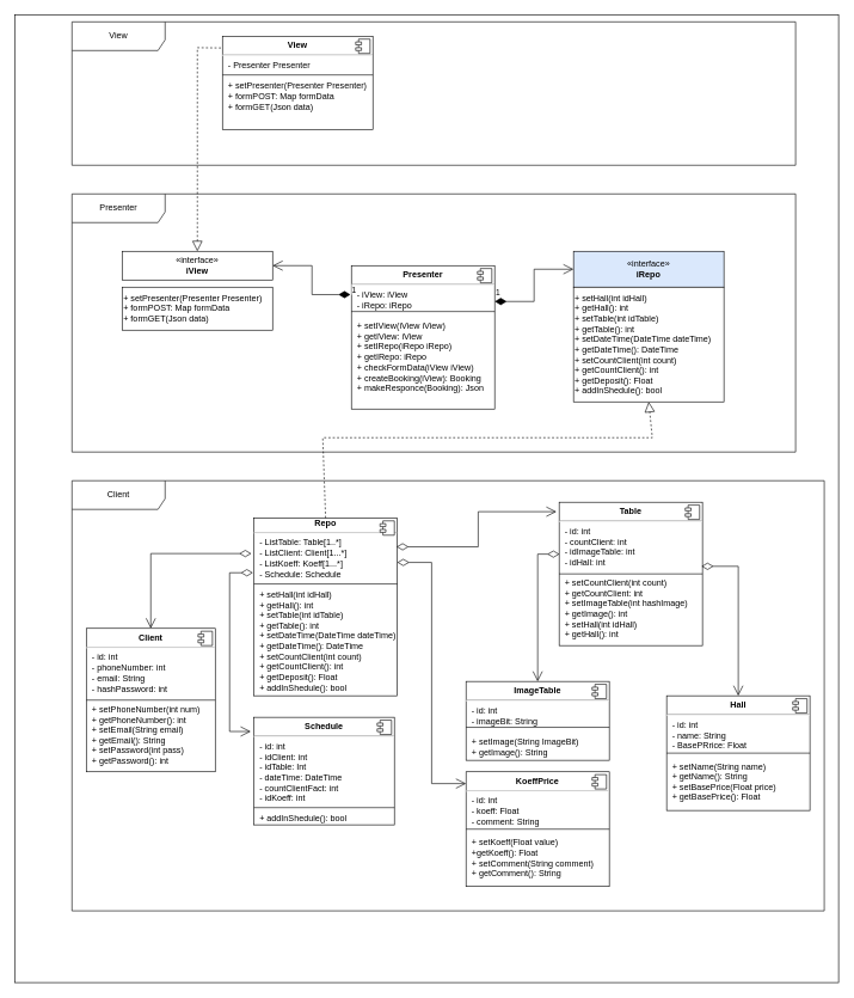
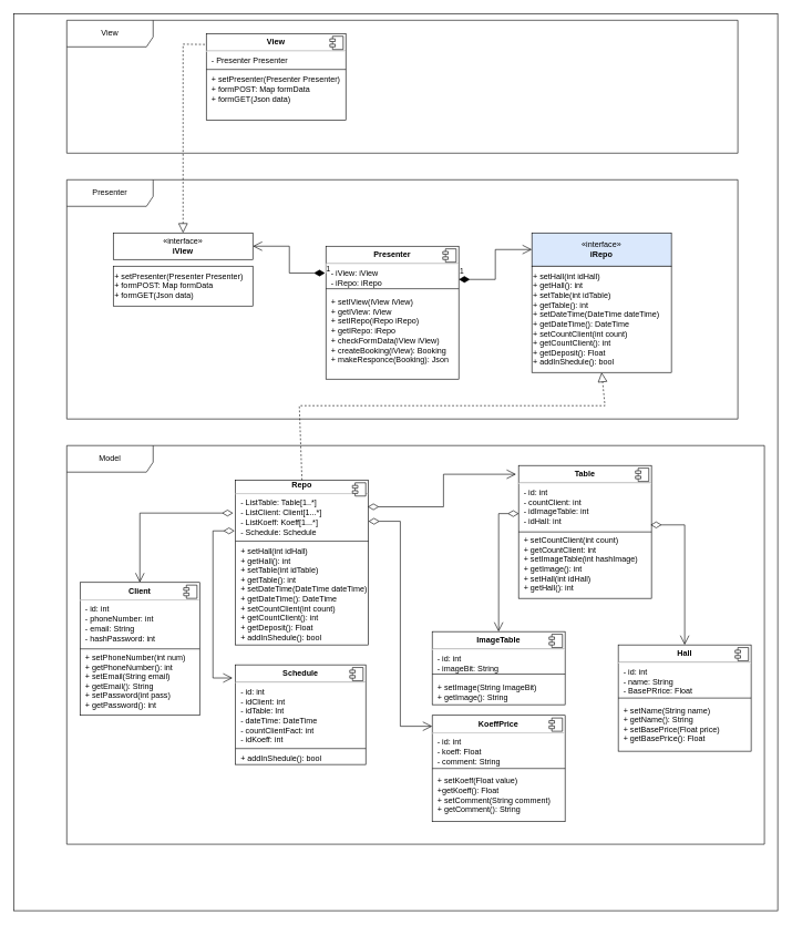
  <mxCell id="0" />
  <mxCell id="1" parent="0" />
  <mxCell id="2" value="" style="rounded=0;whiteSpace=wrap;html=1;" parent="1" vertex="1"><mxGeometry x="20" y="20" width="1150" height="1350" as="geometry" /></mxCell>
  <mxCell id="3" value="&lt;p style=&quot;margin:0px;margin-top:6px;text-align:center;&quot;&gt;&lt;b&gt;View&lt;/b&gt;&lt;/p&gt;&lt;hr&gt;&lt;p style=&quot;margin:0px;margin-left:8px;&quot;&gt;- Presenter Presenter&lt;/p&gt;&lt;p style=&quot;margin:0px;margin-left:8px;&quot;&gt;&lt;br&gt;&lt;/p&gt;&lt;p style=&quot;margin:0px;margin-left:8px;&quot;&gt;+ setPresenter(Presenter Presenter)&lt;/p&gt;&lt;p style=&quot;margin:0px;margin-left:8px;&quot;&gt;+ formPOST: Map formData&lt;/p&gt;&lt;p style=&quot;margin:0px;margin-left:8px;&quot;&gt;+ formGET(Json data)&lt;/p&gt;" style="align=left;overflow=fill;html=1;dropTarget=0;whiteSpace=wrap;" parent="1" vertex="1"><mxGeometry x="310" y="50" width="210" height="130" as="geometry" /></mxCell>
  <mxCell id="4" value="" style="shape=component;jettyWidth=8;jettyHeight=4;" parent="3" vertex="1"><mxGeometry x="1" width="20" height="20" relative="1" as="geometry"><mxPoint x="-24" y="4" as="offset" /></mxGeometry></mxCell>
  <mxCell id="5" value="View" style="shape=umlFrame;whiteSpace=wrap;html=1;pointerEvents=0;width=130;height=40;" parent="1" vertex="1"><mxGeometry x="100" y="30" width="1010" height="200" as="geometry" /></mxCell>
  <mxCell id="6" value="Presenter" style="shape=umlFrame;whiteSpace=wrap;html=1;pointerEvents=0;width=130;height=40;" parent="1" vertex="1"><mxGeometry x="100" y="270" width="1010" height="360" as="geometry" /></mxCell>
- <mxCell id="7" value="Client" style="shape=umlFrame;whiteSpace=wrap;html=1;pointerEvents=0;width=130;height=40;" parent="1" vertex="1"><mxGeometry x="100" y="670" width="1050" height="600" as="geometry" /></mxCell>
+ <mxCell id="7" value="Model" style="shape=umlFrame;whiteSpace=wrap;html=1;pointerEvents=0;width=130;height=40;" parent="1" vertex="1"><mxGeometry x="100" y="670" width="1050" height="600" as="geometry" /></mxCell>
  <mxCell id="8" value="&lt;p style=&quot;margin:0px;margin-top:6px;text-align:center;&quot;&gt;&lt;b&gt;Presenter&lt;/b&gt;&lt;/p&gt;&lt;hr&gt;&lt;p style=&quot;margin:0px;margin-left:8px;&quot;&gt;- iView: iView&lt;br&gt;&lt;/p&gt;&lt;p style=&quot;margin:0px;margin-left:8px;&quot;&gt;- iRepo: iRepo&lt;/p&gt;&lt;p style=&quot;margin:0px;margin-left:8px;&quot;&gt;&lt;br&gt;&lt;/p&gt;&lt;p style=&quot;margin:0px;margin-left:8px;&quot;&gt;+ setIView(iView iView)&lt;/p&gt;&lt;p style=&quot;margin:0px;margin-left:8px;&quot;&gt;+ getIView: iView&lt;/p&gt;&lt;p style=&quot;margin:0px;margin-left:8px;&quot;&gt;+ setIRepo(iRepo iRepo)&lt;/p&gt;&lt;p style=&quot;margin:0px;margin-left:8px;&quot;&gt;+ getIRepo: iRepo&lt;/p&gt;&lt;p style=&quot;margin:0px;margin-left:8px;&quot;&gt;+ checkFormData(iView iView)&lt;/p&gt;&lt;p style=&quot;margin:0px;margin-left:8px;&quot;&gt;+ createBooking(iView): Booking&lt;/p&gt;&lt;p style=&quot;margin:0px;margin-left:8px;&quot;&gt;+ makeResponce(Booking): Json&lt;/p&gt;" style="align=left;overflow=fill;html=1;dropTarget=0;whiteSpace=wrap;" parent="1" vertex="1"><mxGeometry x="490" y="370" width="200" height="200" as="geometry" /></mxCell>
  <mxCell id="9" value="" style="shape=component;jettyWidth=8;jettyHeight=4;" parent="8" vertex="1"><mxGeometry x="1" width="20" height="20" relative="1" as="geometry"><mxPoint x="-24" y="4" as="offset" /></mxGeometry></mxCell>
  <mxCell id="10" value="&lt;div style=&quot;text-align: center;&quot;&gt;&lt;b&gt;Repo&lt;/b&gt;&lt;/div&gt;&lt;hr&gt;&lt;p style=&quot;margin:0px;margin-left:8px;&quot;&gt;- ListTable: Table[1..*]&lt;br&gt;&lt;/p&gt;&lt;p style=&quot;margin:0px;margin-left:8px;&quot;&gt;- ListClient: Client[1...*]&lt;/p&gt;&lt;p style=&quot;margin:0px;margin-left:8px;&quot;&gt;- ListKoeff: Koeff[1...*]&lt;/p&gt;&lt;p style=&quot;margin:0px;margin-left:8px;&quot;&gt;- Schedule: Schedule&lt;/p&gt;&lt;p style=&quot;margin:0px;margin-left:8px;&quot;&gt;&lt;br&gt;&lt;/p&gt;&lt;p style=&quot;margin:0px;margin-left:8px;&quot;&gt;+ setHall(int idHall)&lt;/p&gt;&lt;p style=&quot;margin:0px;margin-left:8px;&quot;&gt;+ getHall(): int&lt;/p&gt;&lt;p style=&quot;margin:0px;margin-left:8px;&quot;&gt;+ setTable(int idTable)&lt;/p&gt;&lt;p style=&quot;margin:0px;margin-left:8px;&quot;&gt;+ getTable(): int&lt;/p&gt;&lt;p style=&quot;margin:0px;margin-left:8px;&quot;&gt;+ setDateTime(DateTime dateTime)&lt;/p&gt;&lt;p style=&quot;margin:0px;margin-left:8px;&quot;&gt;+ getDateTime(): DateTime&lt;/p&gt;&lt;p style=&quot;margin:0px;margin-left:8px;&quot;&gt;+ setCountClient(int count)&lt;/p&gt;&lt;p style=&quot;margin:0px;margin-left:8px;&quot;&gt;+ getCountClient(): int&lt;/p&gt;&lt;p style=&quot;margin:0px;margin-left:8px;&quot;&gt;+ getDeposit(): Float&lt;/p&gt;&lt;p style=&quot;margin:0px;margin-left:8px;&quot;&gt;+ addInShedule(): bool&lt;/p&gt;" style="align=left;overflow=fill;html=1;dropTarget=0;whiteSpace=wrap;" parent="1" vertex="1"><mxGeometry x="354" y="722" width="200" height="248" as="geometry" /></mxCell>
  <mxCell id="11" value="" style="shape=component;jettyWidth=8;jettyHeight=4;" parent="10" vertex="1"><mxGeometry x="1" width="20" height="20" relative="1" as="geometry"><mxPoint x="-24" y="4" as="offset" /></mxGeometry></mxCell>
  <mxCell id="12" value="«interface»&lt;br&gt;&lt;b&gt;iView&lt;/b&gt;" style="html=1;whiteSpace=wrap;" parent="1" vertex="1"><mxGeometry x="170" y="350" width="210" height="40" as="geometry" /></mxCell>
  <mxCell id="13" value="" style="endArrow=block;dashed=1;endFill=0;endSize=12;html=1;rounded=0;entryX=0.5;entryY=0;entryDx=0;entryDy=0;exitX=-0.01;exitY=0.126;exitDx=0;exitDy=0;exitPerimeter=0;" parent="1" source="3" target="12" edge="1"><mxGeometry width="160" relative="1" as="geometry"><mxPoint x="320" y="520" as="sourcePoint" /><mxPoint x="480" y="520" as="targetPoint" /><Array as="points"><mxPoint x="275" y="66" /><mxPoint x="275" y="115" /></Array></mxGeometry></mxCell>
  <mxCell id="14" value="" style="endArrow=block;dashed=1;endFill=0;endSize=12;html=1;rounded=0;exitX=0.5;exitY=0;exitDx=0;exitDy=0;entryX=0.5;entryY=1;entryDx=0;entryDy=0;" parent="1" source="10" target="37" edge="1"><mxGeometry width="160" relative="1" as="geometry"><mxPoint x="320" y="520" as="sourcePoint" /><mxPoint x="275" y="600" as="targetPoint" /><Array as="points"><mxPoint x="450" y="610" /><mxPoint x="910" y="610" /></Array></mxGeometry></mxCell>
  <mxCell id="15" value="&lt;p style=&quot;margin:0px;margin-top:6px;text-align:center;&quot;&gt;&lt;b&gt;Client&lt;/b&gt;&lt;br&gt;&lt;/p&gt;&lt;hr&gt;&lt;p style=&quot;margin:0px;margin-left:8px;&quot;&gt;- id: int&lt;br&gt;-&amp;nbsp;phoneNumber: int&lt;/p&gt;&lt;p style=&quot;margin:0px;margin-left:8px;&quot;&gt;-&amp;nbsp;email: String&lt;/p&gt;&lt;p style=&quot;margin:0px;margin-left:8px;&quot;&gt;-&amp;nbsp;hashPassword: int&lt;/p&gt;&lt;p style=&quot;margin:0px;margin-left:8px;&quot;&gt;&lt;br&gt;&lt;/p&gt;&lt;p style=&quot;margin:0px;margin-left:8px;&quot;&gt;+ setPhoneNumber(int num)&lt;/p&gt;&lt;p style=&quot;margin:0px;margin-left:8px;&quot;&gt;+ getPhoneNumber(): int&lt;/p&gt;&lt;p style=&quot;margin:0px;margin-left:8px;&quot;&gt;+ setEmail(String email)&lt;/p&gt;&lt;p style=&quot;margin:0px;margin-left:8px;&quot;&gt;+ getEmail(): String&lt;/p&gt;&lt;p style=&quot;margin:0px;margin-left:8px;&quot;&gt;+ setPassword(int pass)&lt;/p&gt;&lt;p style=&quot;margin:0px;margin-left:8px;&quot;&gt;+ getPassword(): int&lt;/p&gt;" style="align=left;overflow=fill;html=1;dropTarget=0;whiteSpace=wrap;" parent="1" vertex="1"><mxGeometry x="120" y="876" width="180" height="200" as="geometry" /></mxCell>
  <mxCell id="16" value="" style="shape=component;jettyWidth=8;jettyHeight=4;" parent="15" vertex="1"><mxGeometry x="1" width="20" height="20" relative="1" as="geometry"><mxPoint x="-24" y="4" as="offset" /></mxGeometry></mxCell>
  <mxCell id="17" value="&lt;p style=&quot;margin:0px;margin-top:6px;text-align:center;&quot;&gt;&lt;b&gt;ImageTable&lt;/b&gt;&lt;br&gt;&lt;/p&gt;&lt;hr&gt;&lt;p style=&quot;margin:0px;margin-left:8px;&quot;&gt;- id: int&lt;br&gt;-&amp;nbsp;imageBit: String&lt;/p&gt;&lt;p style=&quot;margin:0px;margin-left:8px;&quot;&gt;&lt;br&gt;&lt;/p&gt;&lt;p style=&quot;margin:0px;margin-left:8px;&quot;&gt;+ setImage(String ImageBit)&lt;/p&gt;&lt;p style=&quot;margin:0px;margin-left:8px;&quot;&gt;+ getImage(): String&lt;/p&gt;" style="align=left;overflow=fill;html=1;dropTarget=0;whiteSpace=wrap;" parent="1" vertex="1"><mxGeometry x="650" y="950" width="200" height="110" as="geometry" /></mxCell>
  <mxCell id="18" value="" style="shape=component;jettyWidth=8;jettyHeight=4;" parent="17" vertex="1"><mxGeometry x="1" width="20" height="20" relative="1" as="geometry"><mxPoint x="-24" y="4" as="offset" /></mxGeometry></mxCell>
  <mxCell id="19" value="" style="line;strokeWidth=1;fillColor=none;align=left;verticalAlign=middle;spacingTop=-1;spacingLeft=3;spacingRight=3;rotatable=0;labelPosition=right;points=[];portConstraint=eastwest;strokeColor=inherit;" parent="1" vertex="1"><mxGeometry x="650" y="1010" width="200" height="8" as="geometry" /></mxCell>
  <mxCell id="20" value="&lt;p style=&quot;margin:0px;margin-top:6px;text-align:center;&quot;&gt;&lt;b&gt;KoeffPrice&lt;/b&gt;&lt;br&gt;&lt;/p&gt;&lt;hr&gt;&lt;p style=&quot;margin:0px;margin-left:8px;&quot;&gt;- id: int&lt;br&gt;-&amp;nbsp;koeff: Float&lt;/p&gt;&lt;p style=&quot;margin:0px;margin-left:8px;&quot;&gt;-&amp;nbsp;comment: String&lt;/p&gt;&lt;p style=&quot;margin:0px;margin-left:8px;&quot;&gt;&lt;br&gt;&lt;/p&gt;&lt;p style=&quot;margin:0px;margin-left:8px;&quot;&gt;+ setKoeff(Float value)&lt;/p&gt;&lt;p style=&quot;margin:0px;margin-left:8px;&quot;&gt;+getKoeff(): Float&lt;/p&gt;&lt;p style=&quot;margin:0px;margin-left:8px;&quot;&gt;+ setComment(String comment)&lt;/p&gt;&lt;p style=&quot;margin:0px;margin-left:8px;&quot;&gt;+ getComment(): String&lt;/p&gt;" style="align=left;overflow=fill;html=1;dropTarget=0;whiteSpace=wrap;" parent="1" vertex="1"><mxGeometry x="650" y="1076" width="200" height="160" as="geometry" /></mxCell>
  <mxCell id="21" value="" style="shape=component;jettyWidth=8;jettyHeight=4;" parent="20" vertex="1"><mxGeometry x="1" width="20" height="20" relative="1" as="geometry"><mxPoint x="-24" y="4" as="offset" /></mxGeometry></mxCell>
  <mxCell id="22" value="" style="line;strokeWidth=1;fillColor=none;align=left;verticalAlign=middle;spacingTop=-1;spacingLeft=3;spacingRight=3;rotatable=0;labelPosition=right;points=[];portConstraint=eastwest;strokeColor=inherit;" parent="1" vertex="1"><mxGeometry x="650" y="1152" width="200" height="8" as="geometry" /></mxCell>
  <mxCell id="23" value="&lt;p style=&quot;margin:0px;margin-top:6px;text-align:center;&quot;&gt;&lt;b&gt;Hall&lt;/b&gt;&lt;br&gt;&lt;/p&gt;&lt;hr&gt;&lt;p style=&quot;margin:0px;margin-left:8px;&quot;&gt;- id: int&lt;br&gt;-&amp;nbsp;name: String&lt;/p&gt;&lt;p style=&quot;margin:0px;margin-left:8px;&quot;&gt;- BasePRrice: Float&lt;/p&gt;&lt;p style=&quot;margin:0px;margin-left:8px;&quot;&gt;&lt;br&gt;&lt;/p&gt;&lt;p style=&quot;margin:0px;margin-left:8px;&quot;&gt;&lt;span style=&quot;background-color: initial;&quot;&gt;+ setName(String name)&lt;/span&gt;&lt;br&gt;&lt;/p&gt;&lt;p style=&quot;margin:0px;margin-left:8px;&quot;&gt;+ getName(): String&lt;/p&gt;&lt;p style=&quot;margin:0px;margin-left:8px;&quot;&gt;+ setBasePrice(Float price)&lt;/p&gt;&lt;p style=&quot;margin:0px;margin-left:8px;&quot;&gt;+ getBasePrice(): Float&lt;/p&gt;&lt;p style=&quot;margin:0px;margin-left:8px;&quot;&gt;&lt;br&gt;&lt;/p&gt;" style="align=left;overflow=fill;html=1;dropTarget=0;whiteSpace=wrap;" parent="1" vertex="1"><mxGeometry x="930" y="970" width="200" height="160" as="geometry" /></mxCell>
  <mxCell id="24" value="" style="shape=component;jettyWidth=8;jettyHeight=4;" parent="23" vertex="1"><mxGeometry x="1" width="20" height="20" relative="1" as="geometry"><mxPoint x="-24" y="4" as="offset" /></mxGeometry></mxCell>
  <mxCell id="25" value="" style="line;strokeWidth=1;fillColor=none;align=left;verticalAlign=middle;spacingTop=-1;spacingLeft=3;spacingRight=3;rotatable=0;labelPosition=right;points=[];portConstraint=eastwest;strokeColor=inherit;" parent="1" vertex="1"><mxGeometry x="930" y="1046" width="200" height="8" as="geometry" /></mxCell>
  <mxCell id="26" value="&lt;p style=&quot;margin:0px;margin-top:6px;text-align:center;&quot;&gt;&lt;b&gt;Table&lt;/b&gt;&lt;br&gt;&lt;/p&gt;&lt;hr&gt;&lt;p style=&quot;margin:0px;margin-left:8px;&quot;&gt;- id: int&lt;br&gt;-&amp;nbsp;countClient: int&lt;/p&gt;&lt;p style=&quot;margin:0px;margin-left:8px;&quot;&gt;- idImageTable: int&lt;/p&gt;&lt;p style=&quot;margin:0px;margin-left:8px;&quot;&gt;-&amp;nbsp;idHall: int&lt;/p&gt;&lt;p style=&quot;margin:0px;margin-left:8px;&quot;&gt;&lt;br&gt;&lt;/p&gt;&lt;p style=&quot;margin:0px;margin-left:8px;&quot;&gt;+ setCountClient(int count)&lt;/p&gt;&lt;p style=&quot;margin:0px;margin-left:8px;&quot;&gt;+ getCountClient: int&lt;/p&gt;&lt;p style=&quot;margin:0px;margin-left:8px;&quot;&gt;+ setImageTable(int hashImage)&lt;/p&gt;&lt;p style=&quot;margin:0px;margin-left:8px;&quot;&gt;+ getImage(): int&lt;/p&gt;&lt;p style=&quot;margin:0px;margin-left:8px;&quot;&gt;+ setHall(int idHall)&lt;/p&gt;&lt;p style=&quot;margin:0px;margin-left:8px;&quot;&gt;+ getHall(): int&lt;/p&gt;" style="align=left;overflow=fill;html=1;dropTarget=0;whiteSpace=wrap;" parent="1" vertex="1"><mxGeometry x="780" y="700" width="200" height="200" as="geometry" /></mxCell>
  <mxCell id="27" value="" style="shape=component;jettyWidth=8;jettyHeight=4;" parent="26" vertex="1"><mxGeometry x="1" width="20" height="20" relative="1" as="geometry"><mxPoint x="-24" y="4" as="offset" /></mxGeometry></mxCell>
  <mxCell id="28" value="" style="line;strokeWidth=1;fillColor=none;align=left;verticalAlign=middle;spacingTop=-1;spacingLeft=3;spacingRight=3;rotatable=0;labelPosition=right;points=[];portConstraint=eastwest;strokeColor=inherit;" parent="1" vertex="1"><mxGeometry x="780" y="796" width="200" height="8" as="geometry" /></mxCell>
  <mxCell id="29" value="" style="line;strokeWidth=1;fillColor=none;align=left;verticalAlign=middle;spacingTop=-1;spacingLeft=3;spacingRight=3;rotatable=0;labelPosition=right;points=[];portConstraint=eastwest;strokeColor=inherit;" parent="1" vertex="1"><mxGeometry x="354" y="810" width="200" height="8" as="geometry" /></mxCell>
  <mxCell id="30" value="" style="endArrow=open;html=1;endSize=12;startArrow=diamondThin;startSize=14;startFill=0;edgeStyle=orthogonalEdgeStyle;align=left;verticalAlign=bottom;rounded=0;exitX=0.995;exitY=0.162;exitDx=0;exitDy=0;exitPerimeter=0;entryX=-0.019;entryY=0.066;entryDx=0;entryDy=0;entryPerimeter=0;" parent="1" source="10" target="26" edge="1"><mxGeometry x="-1" y="3" relative="1" as="geometry"><mxPoint x="490" y="880" as="sourcePoint" /><mxPoint x="650" y="880" as="targetPoint" /></mxGeometry></mxCell>
  <mxCell id="31" value="" style="line;strokeWidth=1;fillColor=none;align=left;verticalAlign=middle;spacingTop=-1;spacingLeft=3;spacingRight=3;rotatable=0;labelPosition=right;points=[];portConstraint=eastwest;strokeColor=inherit;" parent="1" vertex="1"><mxGeometry x="490" y="430" width="200" height="8" as="geometry" /></mxCell>
  <mxCell id="32" value="" style="line;strokeWidth=1;fillColor=none;align=left;verticalAlign=middle;spacingTop=-1;spacingLeft=3;spacingRight=3;rotatable=0;labelPosition=right;points=[];portConstraint=eastwest;strokeColor=inherit;" vertex="1" parent="1"><mxGeometry x="120" y="972" width="180" height="8" as="geometry" /></mxCell>
  <mxCell id="33" value="+ setPresenter(Presenter Presenter)&lt;br&gt;&lt;div&gt;+ formPOST: Map formData&lt;/div&gt;&lt;div&gt;+ formGET(Json data)&lt;/div&gt;" style="rounded=0;whiteSpace=wrap;html=1;align=left;" vertex="1" parent="1"><mxGeometry x="170" y="400" width="210" height="60" as="geometry" /></mxCell>
  <mxCell id="34" value="" style="line;strokeWidth=1;fillColor=none;align=left;verticalAlign=middle;spacingTop=-1;spacingLeft=3;spacingRight=3;rotatable=0;labelPosition=right;points=[];portConstraint=eastwest;strokeColor=inherit;" vertex="1" parent="1"><mxGeometry x="310" y="100" width="210" height="8" as="geometry" /></mxCell>
  <mxCell id="35" value="1" style="endArrow=open;html=1;endSize=12;startArrow=diamondThin;startSize=14;startFill=1;edgeStyle=orthogonalEdgeStyle;align=left;verticalAlign=bottom;rounded=0;exitX=-0.006;exitY=0.202;exitDx=0;exitDy=0;exitPerimeter=0;entryX=1;entryY=0.5;entryDx=0;entryDy=0;" edge="1" parent="1" source="8" target="12"><mxGeometry x="-1" y="3" relative="1" as="geometry"><mxPoint x="530" y="200" as="sourcePoint" /><mxPoint x="690" y="200" as="targetPoint" /></mxGeometry></mxCell>
  <mxCell id="36" value="«interface»&lt;br&gt;&lt;b&gt;iRepo&lt;/b&gt;" style="html=1;whiteSpace=wrap;fillColor=#dae8fc;" vertex="1" parent="1"><mxGeometry x="800" y="350" width="210" height="50" as="geometry" /></mxCell>
  <mxCell id="37" value="+ setHall(int idHall)&lt;br&gt;+ getHall(): int&lt;br&gt;+ setTable(int idTable)&lt;br&gt;+ getTable(): int&lt;br&gt;+ setDateTime(DateTime dateTime)&lt;br&gt;+ getDateTime(): DateTime&lt;br&gt;+ setCountClient(int count)&lt;br&gt;+ getCountClient(): int&lt;br&gt;+ getDeposit(): Float&lt;br&gt;+ addInShedule(): bool" style="rounded=0;whiteSpace=wrap;html=1;align=left;" vertex="1" parent="1"><mxGeometry x="800" y="400" width="210" height="160" as="geometry" /></mxCell>
  <mxCell id="38" value="1" style="endArrow=open;html=1;endSize=12;startArrow=diamondThin;startSize=14;startFill=1;edgeStyle=orthogonalEdgeStyle;align=left;verticalAlign=bottom;rounded=0;exitX=1;exitY=0.25;exitDx=0;exitDy=0;entryX=0;entryY=0.5;entryDx=0;entryDy=0;" edge="1" parent="1" source="8" target="36"><mxGeometry x="-1" y="3" relative="1" as="geometry"><mxPoint x="600" y="460" as="sourcePoint" /><mxPoint x="760" y="460" as="targetPoint" /></mxGeometry></mxCell>
  <mxCell id="39" value="" style="endArrow=open;html=1;endSize=12;startArrow=diamondThin;startSize=14;startFill=0;edgeStyle=orthogonalEdgeStyle;align=left;verticalAlign=bottom;rounded=0;exitX=-0.018;exitY=0.2;exitDx=0;exitDy=0;entryX=0.5;entryY=0;entryDx=0;entryDy=0;exitPerimeter=0;" edge="1" parent="1" source="10" target="15"><mxGeometry x="-1" y="3" relative="1" as="geometry"><mxPoint x="120" y="817.53" as="sourcePoint" /><mxPoint x="234" y="757.53" as="targetPoint" /></mxGeometry></mxCell>
  <mxCell id="40" value="" style="endArrow=open;html=1;endSize=12;startArrow=diamondThin;startSize=14;startFill=0;edgeStyle=orthogonalEdgeStyle;align=left;verticalAlign=bottom;rounded=0;exitX=0.993;exitY=0.447;exitDx=0;exitDy=0;exitPerimeter=0;entryX=0.5;entryY=0;entryDx=0;entryDy=0;" edge="1" parent="1" source="26" target="23"><mxGeometry x="-1" y="3" relative="1" as="geometry"><mxPoint x="880" y="810" as="sourcePoint" /><mxPoint x="1040" y="810" as="targetPoint" /><Array as="points"><mxPoint x="1030" y="789" /></Array></mxGeometry></mxCell>
  <mxCell id="41" value="" style="endArrow=open;html=1;endSize=12;startArrow=diamondThin;startSize=14;startFill=0;edgeStyle=orthogonalEdgeStyle;align=left;verticalAlign=bottom;rounded=0;exitX=0.002;exitY=0.362;exitDx=0;exitDy=0;exitPerimeter=0;" edge="1" parent="1" source="26" target="17"><mxGeometry x="-1" y="3" relative="1" as="geometry"><mxPoint x="610" y="830" as="sourcePoint" /><mxPoint x="770" y="830" as="targetPoint" /></mxGeometry></mxCell>
  <mxCell id="42" value="" style="endArrow=open;html=1;endSize=12;startArrow=diamondThin;startSize=14;startFill=0;edgeStyle=orthogonalEdgeStyle;align=left;verticalAlign=bottom;rounded=0;exitX=1;exitY=0.25;exitDx=0;exitDy=0;entryX=0;entryY=0.103;entryDx=0;entryDy=0;entryPerimeter=0;" edge="1" parent="1" source="10" target="20"><mxGeometry x="-1" y="3" relative="1" as="geometry"><mxPoint x="430" y="1040" as="sourcePoint" /><mxPoint x="590" y="1040" as="targetPoint" /></mxGeometry></mxCell>
  <mxCell id="43" value="&lt;p style=&quot;margin:0px;margin-top:6px;text-align:center;&quot;&gt;&lt;b&gt;Schedule&lt;/b&gt;&lt;br&gt;&lt;/p&gt;&lt;hr&gt;&lt;p style=&quot;margin:0px;margin-left:8px;&quot;&gt;- id: int&lt;br&gt;-&amp;nbsp;idClient: int&lt;/p&gt;&lt;p style=&quot;margin:0px;margin-left:8px;&quot;&gt;-&amp;nbsp;idTable: Int&lt;/p&gt;&lt;p style=&quot;margin:0px;margin-left:8px;&quot;&gt;-&amp;nbsp;dateTime: DateTime&lt;/p&gt;&lt;p style=&quot;margin:0px;margin-left:8px;&quot;&gt;-&amp;nbsp;countClientFact: int&lt;/p&gt;&lt;p style=&quot;margin:0px;margin-left:8px;&quot;&gt;-&amp;nbsp;idKoeff: int&lt;/p&gt;&lt;p style=&quot;margin:0px;margin-left:8px;&quot;&gt;&lt;br&gt;&lt;/p&gt;&lt;p style=&quot;margin:0px;margin-left:8px;&quot;&gt;+ addInShedule(): bool&lt;/p&gt;" style="align=left;overflow=fill;html=1;dropTarget=0;whiteSpace=wrap;" vertex="1" parent="1"><mxGeometry x="354" y="1000" width="196" height="150" as="geometry" /></mxCell>
  <mxCell id="44" value="" style="shape=component;jettyWidth=8;jettyHeight=4;" vertex="1" parent="43"><mxGeometry x="1" width="20" height="20" relative="1" as="geometry"><mxPoint x="-24" y="4" as="offset" /></mxGeometry></mxCell>
  <mxCell id="45" value="" style="line;strokeWidth=1;fillColor=none;align=left;verticalAlign=middle;spacingTop=-1;spacingLeft=3;spacingRight=3;rotatable=0;labelPosition=right;points=[];portConstraint=eastwest;strokeColor=inherit;" vertex="1" parent="1"><mxGeometry x="354" y="1122" width="196" height="8" as="geometry" /></mxCell>
  <mxCell id="46" value="" style="endArrow=open;html=1;endSize=12;startArrow=diamondThin;startSize=14;startFill=0;edgeStyle=orthogonalEdgeStyle;align=left;verticalAlign=bottom;rounded=0;exitX=-0.007;exitY=0.308;exitDx=0;exitDy=0;exitPerimeter=0;entryX=-0.023;entryY=0.132;entryDx=0;entryDy=0;entryPerimeter=0;" edge="1" parent="1" source="10" target="43"><mxGeometry x="-1" y="3" relative="1" as="geometry"><mxPoint x="610" y="850" as="sourcePoint" /><mxPoint x="770" y="850" as="targetPoint" /><Array as="points"><mxPoint x="320" y="798" /><mxPoint x="320" y="1020" /></Array></mxGeometry></mxCell>
